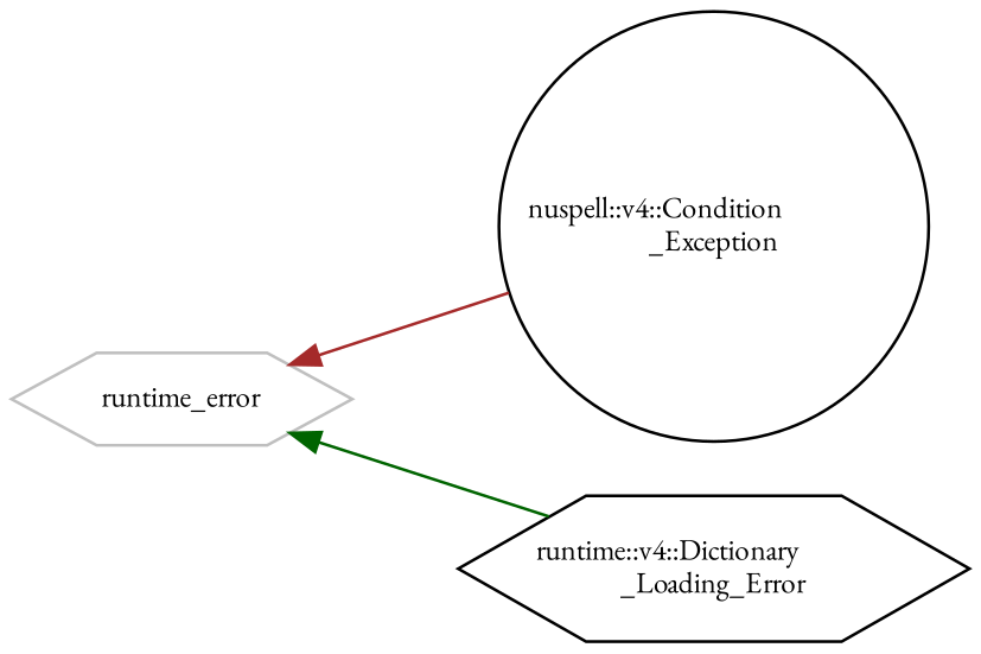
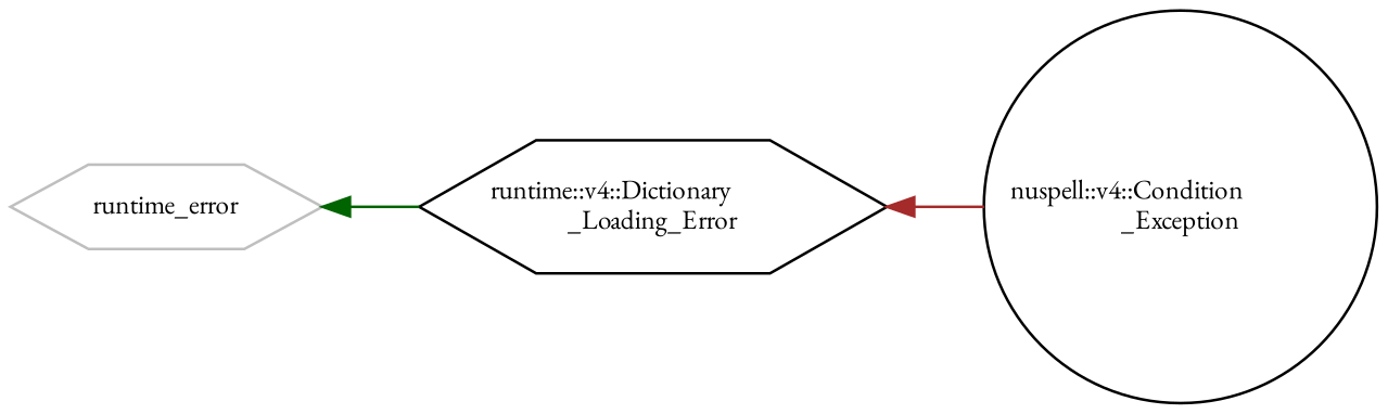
  digraph {
    fontname="EB Garamond"
    rankdir=LR
    node [color=black fillcolor=white fontname="EB Garamond" fontsize=10 shape=hexagon style=filled]
    edge [dir=back fontname="EB Garamond" fontsize=10 labelfontname=Helvetica labelfontsize=10 style=solid]
    n1 [color=grey75 height=0.2 label=runtime_error width=0.4]
    n2 [height=0.2 label="nuspell::v4::Condition\l_Exception" shape=circle width=0.4]
    n3 [height=0.2 label="runtime::v4::Dictionary\l_Loading_Error" width=0.4]
-   n1 -> n2 [color=brown]
+   n3 -> n2 [color=brown]
    n1 -> n3 [color=darkgreen]
  }
